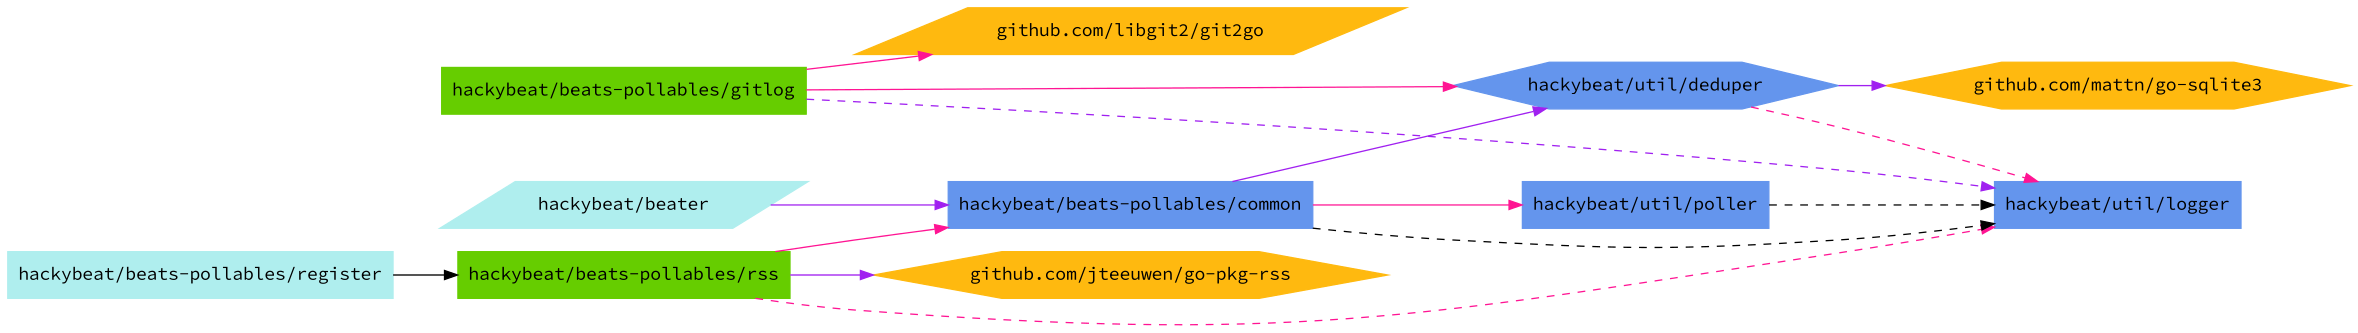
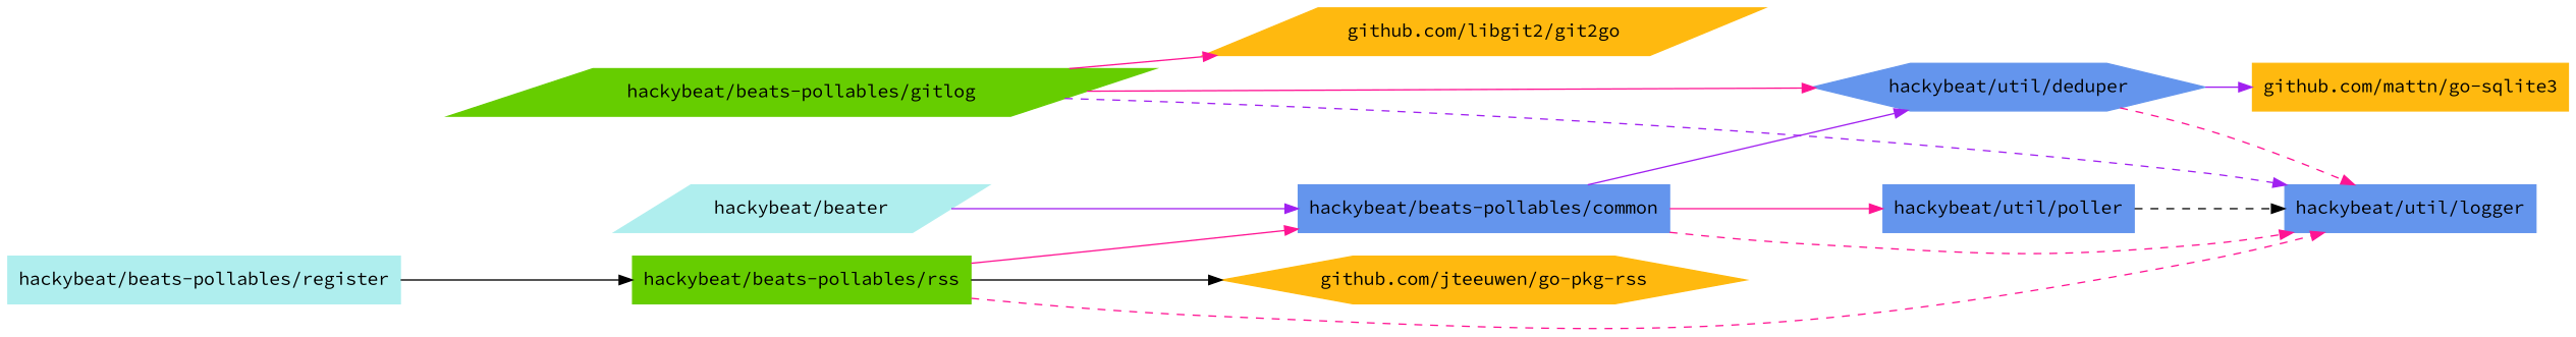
  digraph {
    fontname="Source Code Pro"
    rankdir=LR
    node [color=cornflowerblue fontname="Source Code Pro" shape=box style=filled]
    edge [color=deeppink fontname="Source Code Pro"]
-   n1 [color=chartreuse3 label="hackybeat/beats-pollables/gitlog"]
+   n1 [color=chartreuse3 label="hackybeat/beats-pollables/gitlog" shape=parallelogram]
    n2 [color=chartreuse3 label="hackybeat/beats-pollables/rss"]
    n3 [color=darkgoldenrod1 label="github.com/libgit2/git2go" shape=parallelogram]
    n4 [color=darkgoldenrod1 label="github.com/jteeuwen/go-pkg-rss" shape=hexagon]
    n5 [label="hackybeat/util/logger"]
    n6 [label="hackybeat/util/deduper" shape=hexagon]
    n7 [label="hackybeat/beats-pollables/common"]
    n8 [label="hackybeat/util/poller"]
-   n9 [color=darkgoldenrod1 label="github.com/mattn/go-sqlite3" shape=hexagon]
+   n9 [color=darkgoldenrod1 label="github.com/mattn/go-sqlite3"]
    n10 [color=paleturquoise label="hackybeat/beater" shape=parallelogram]
    n11 [color=paleturquoise label="hackybeat/beats-pollables/register"]
    subgraph sub_1 {
      rank=same
      n1
      n2
    }
    subgraph sub_2 {
      rank=same
      n3
      n4
    }
    subgraph cluster_3 {
      color=lightgrey
      label="process #1"
      style=filled
    }
    n1 -> n3
    n1 -> n5 [color=purple style=dashed]
    n1 -> n6
-   n2 -> n4 [color=purple]
+   n2 -> n4 [color=black]
    n2 -> n5 [style=dashed]
    n2 -> n7
    n6 -> n5 [style=dashed]
    n6 -> n9 [color=purple]
-   n7 -> n5 [color=black style=dashed]
+   n7 -> n5 [style=dashed]
    n7 -> n6 [color=purple]
    n7 -> n8
    n8 -> n5 [color=black style=dashed]
    n10 -> n7 [color=purple]
    n11 -> n2 [color=black]
  }
